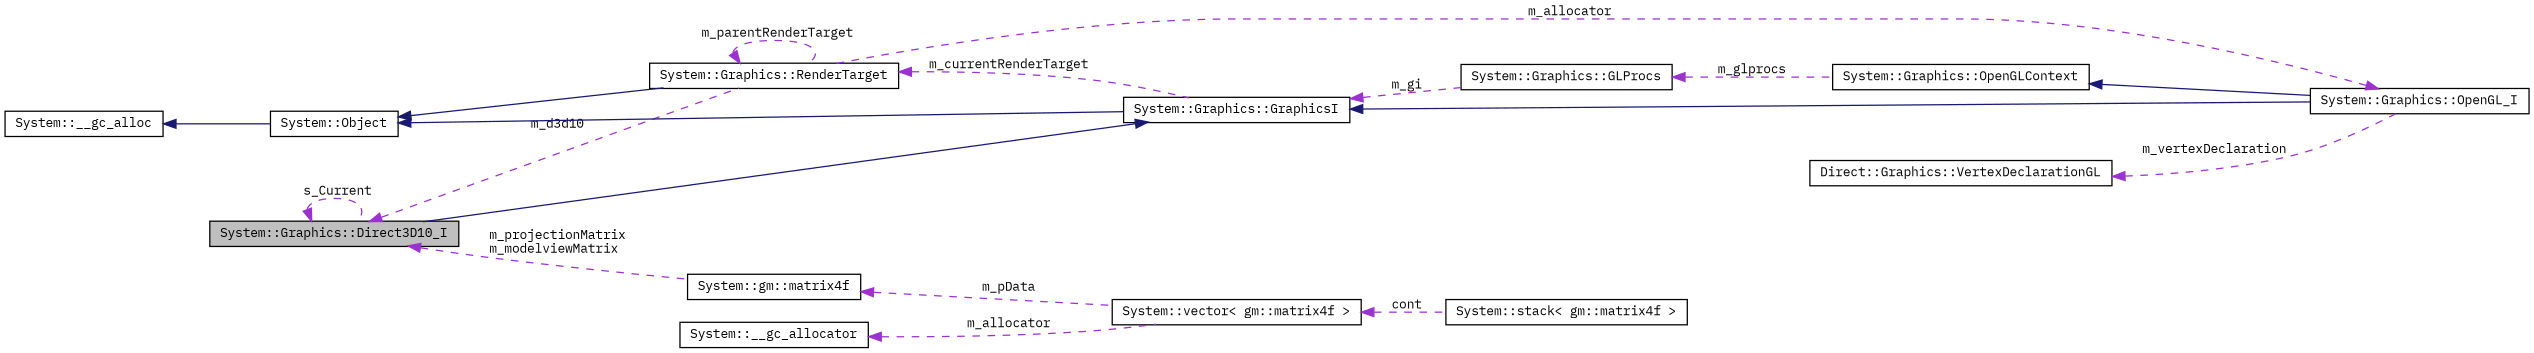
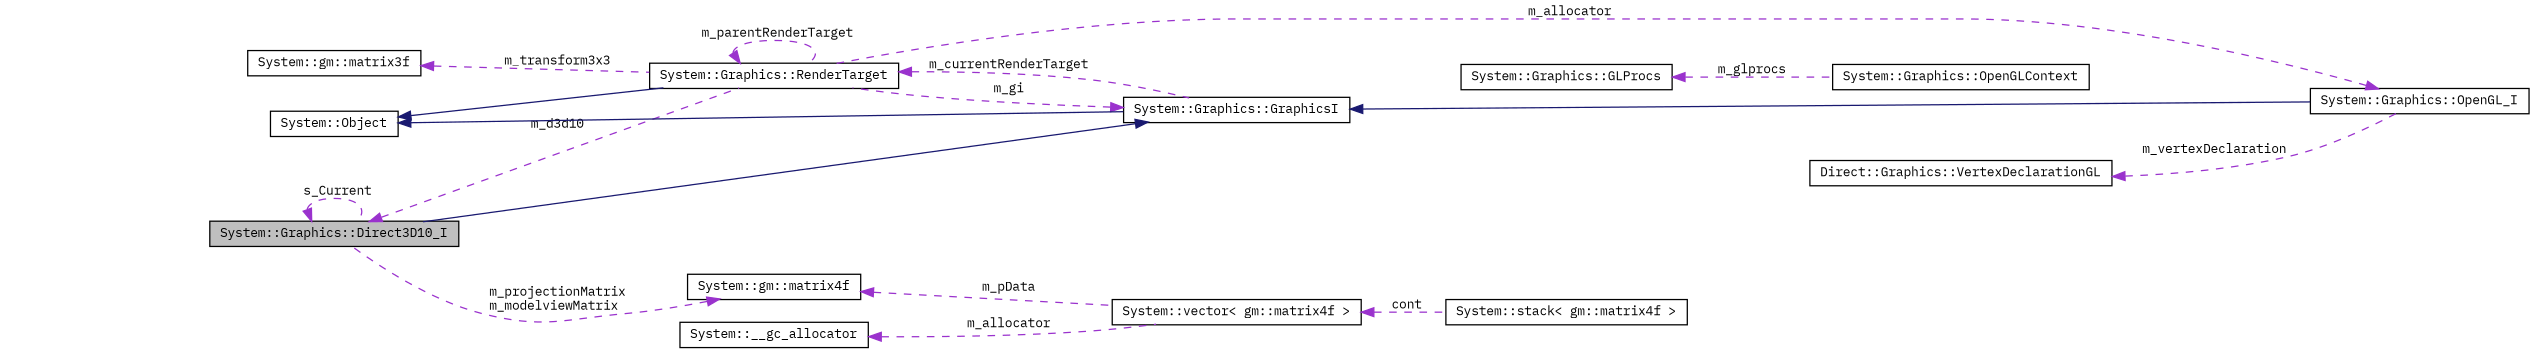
  digraph {
    fontname="IBM Plex Mono"
    rankdir=LR
    node [color=black fillcolor=white fontname="IBM Plex Mono" fontsize=10 shape=record style=filled]
    edge [color=darkorchid3 dir=back fontname="IBM Plex Mono" fontsize=10 labelfontname=Helvetica labelfontsize=10 style=dashed]
    n1 [fillcolor=grey75 fontcolor=black height=0.2 label="System::Graphics::Direct3D10_I" width=0.4]
    n2 [height=0.2 label="System::Graphics::RenderTarget" width=0.4]
    n3 [height=0.2 label="System::Graphics::GraphicsI" width=0.4]
    n4 [height=0.2 label="System::Graphics::OpenGL_I" width=0.4]
    n5 [height=0.2 label="System::Object" width=0.4]
-   n6 [height=0.2 label="System::__gc_alloc" width=0.4]
    n7 [height=0.2 label="System::gm::matrix4f" width=0.4]
    n8 [height=0.2 label="System::vector\< gm::matrix4f \>" width=0.4]
    n9 [height=0.2 label="System::stack\< gm::matrix4f \>" width=0.4]
+   n10 [height=0.2 label="System::gm::matrix3f" width=0.4]
    n11 [height=0.2 label="System::Graphics::OpenGLContext" width=0.4]
    n12 [height=0.2 label="System::Graphics::GLProcs" width=0.4]
    n13 [height=0.2 label="Direct::Graphics::VertexDeclarationGL" width=0.4]
    n14 [height=0.2 label="System::__gc_allocator" width=0.4]
    n1 -> n1 [label=" s_Current"]
    n1 -> n2 [label=" m_d3d10"]
    n2 -> n2 [label=" m_parentRenderTarget"]
    n2 -> n3 [label=" m_currentRenderTarget"]
    n3 -> n1 [color=midnightblue style=solid]
-   n3 -> n12 [label=" m_gi"]
+   n3 -> n2 [label=" m_gi"]
    n3 -> n4 [color=midnightblue style=solid]
    n4 -> n2 [label=" m_allocator"]
    n5 -> n2 [color=midnightblue style=solid]
    n5 -> n3 [color=midnightblue style=solid]
-   n6 -> n5 [color=midnightblue style=solid]
-   n1 -> n7 [label=" m_projectionMatrix\nm_modelviewMatrix"]
+   n7 -> n1 [label=" m_projectionMatrix\nm_modelviewMatrix"]
    n7 -> n8 [label=" m_pData"]
    n8 -> n9 [label=" cont"]
-   n11 -> n4 [color=midnightblue style=solid]
+   n10 -> n2 [label=" m_transform3x3"]
    n12 -> n11 [label=" m_glprocs"]
    n13 -> n4 [label=" m_vertexDeclaration"]
    n14 -> n8 [label=" m_allocator"]
  }
